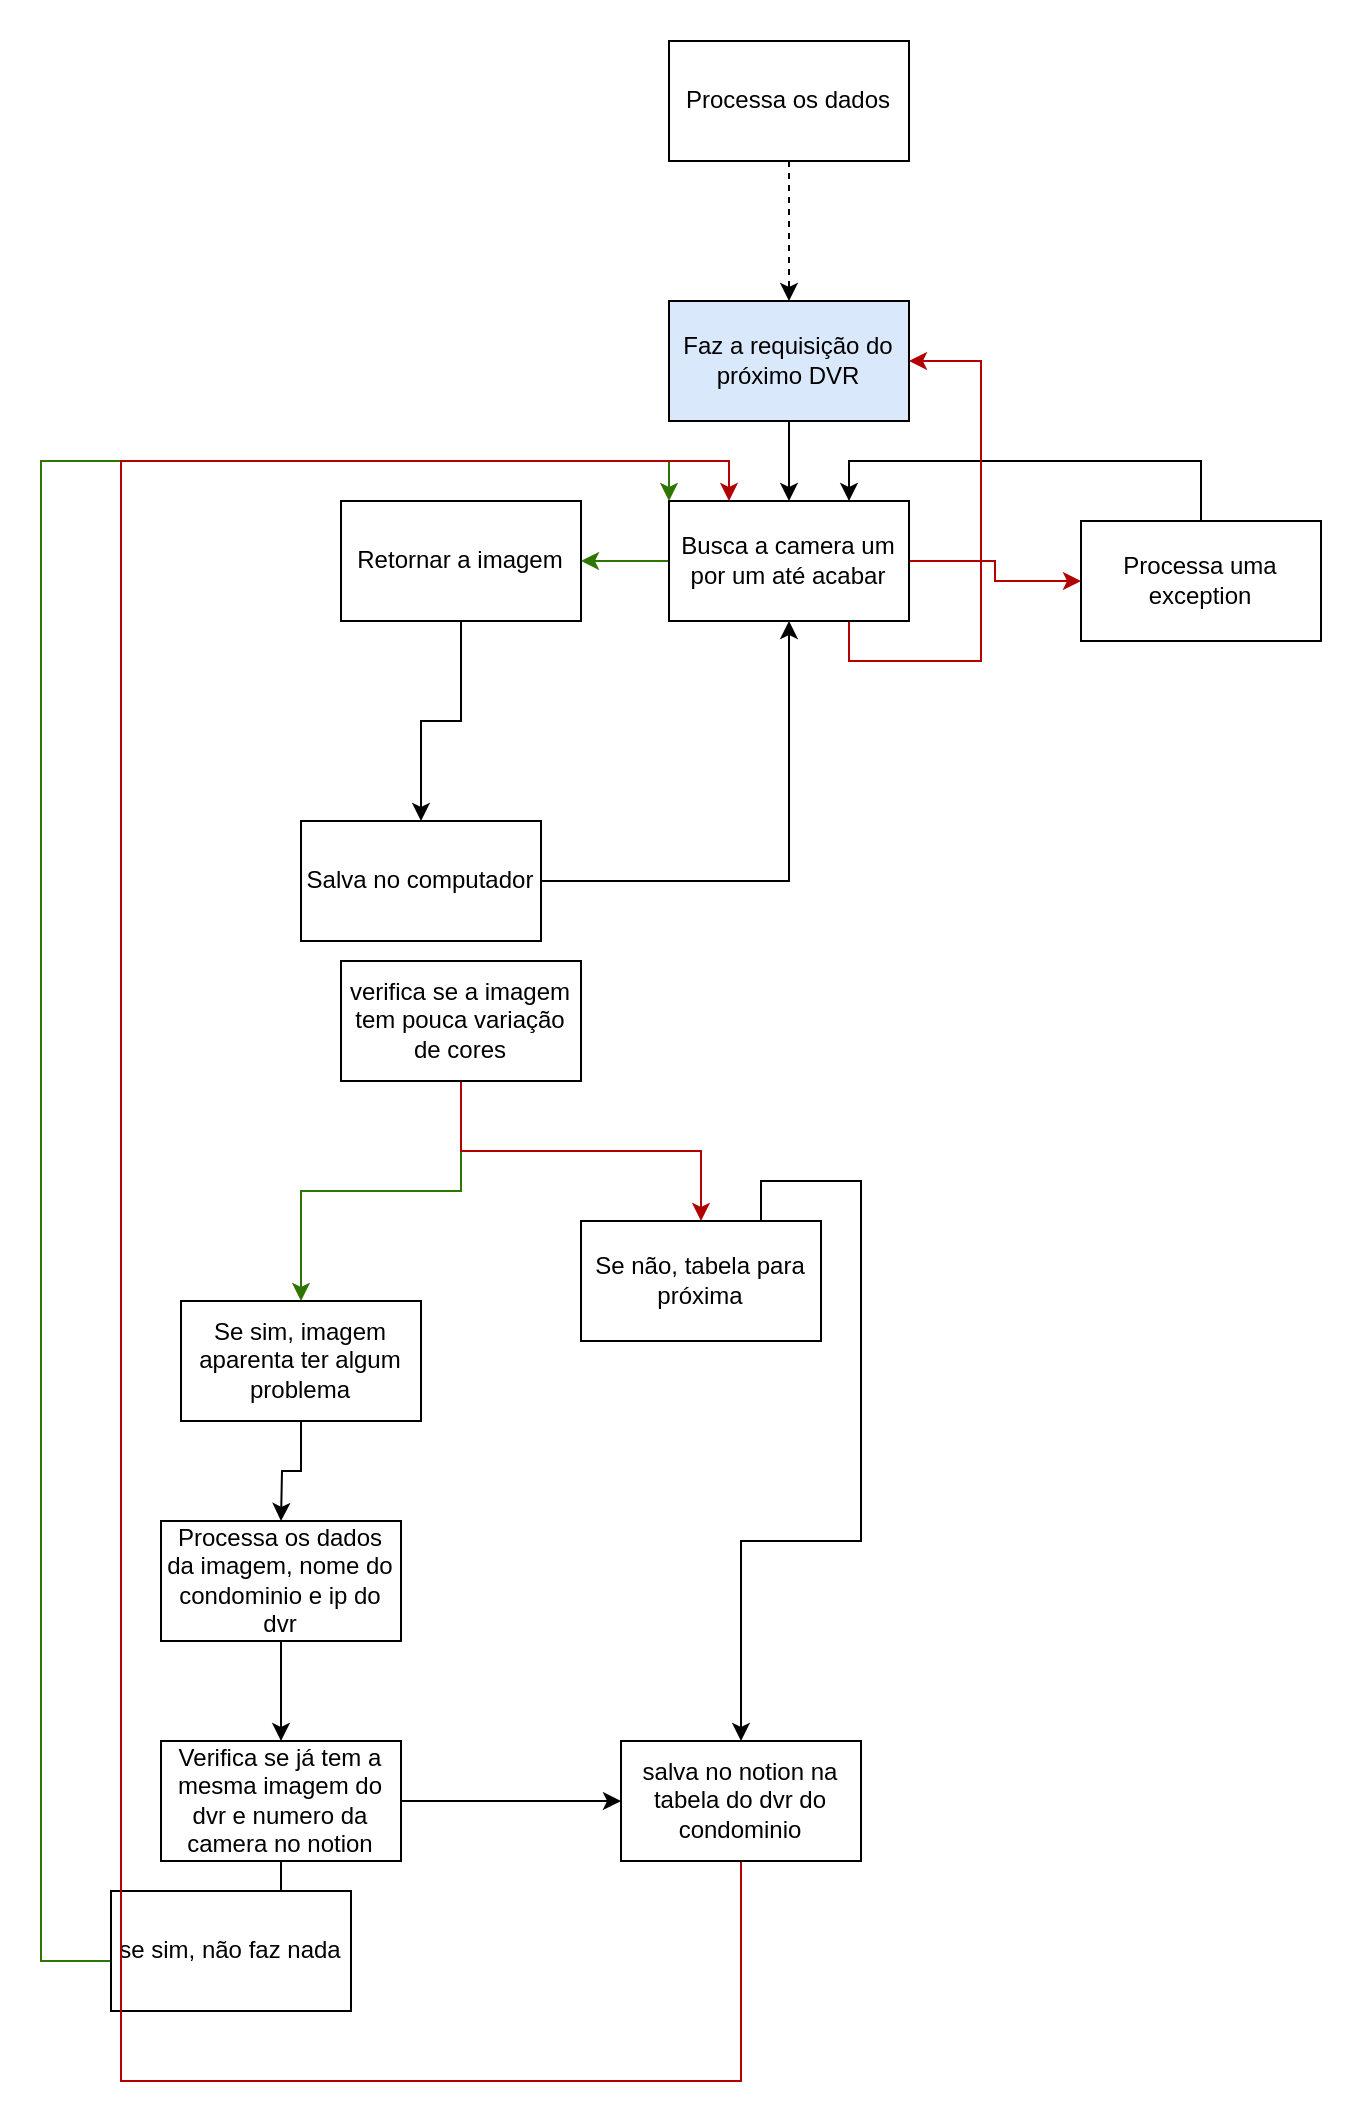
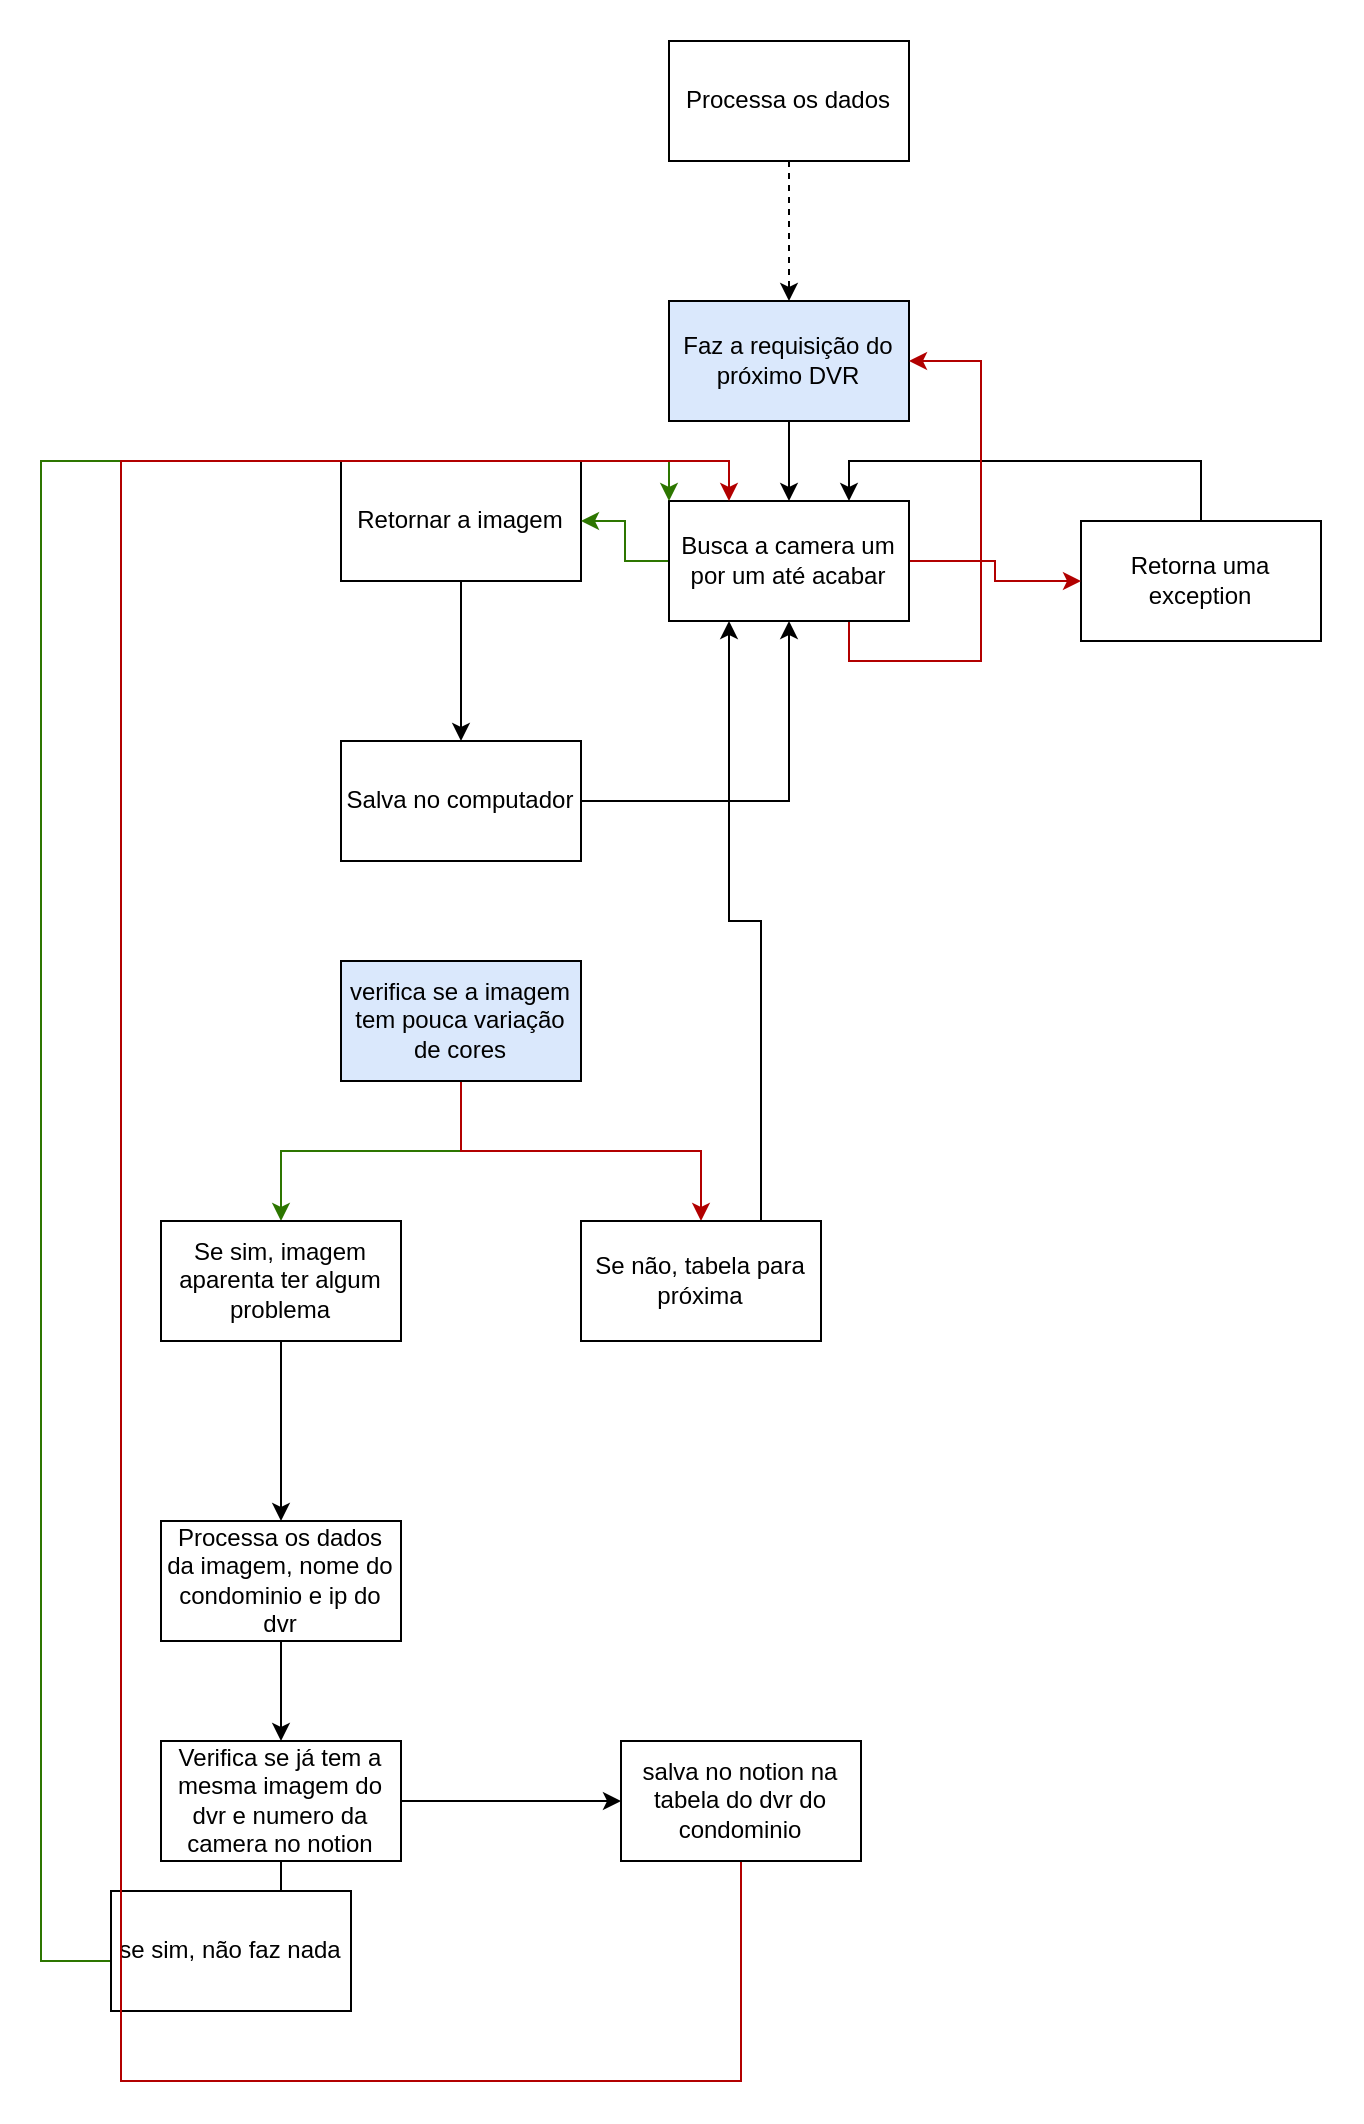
  <mxCell id="0" />
  <mxCell id="1" parent="0" />
  <mxCell id="2" style="edgeStyle=orthogonalEdgeStyle;rounded=0;orthogonalLoop=1;jettySize=auto;html=1;entryX=0.5;entryY=0;entryDx=0;entryDy=0;dashed=1;" edge="1" parent="1" source="3" target="5"><mxGeometry relative="1" as="geometry"><mxPoint x="390" y="-30" as="targetPoint" /></mxGeometry></mxCell>
  <mxCell id="3" value="Processa os dados" style="rounded=0;whiteSpace=wrap;html=1;" vertex="1" parent="1"><mxGeometry x="334" y="20" width="120" height="60" as="geometry" /></mxCell>
  <mxCell id="4" style="edgeStyle=orthogonalEdgeStyle;rounded=0;orthogonalLoop=1;jettySize=auto;html=1;entryX=0.5;entryY=0;entryDx=0;entryDy=0;" edge="1" parent="1" source="5" target="15"><mxGeometry relative="1" as="geometry" /></mxCell>
  <mxCell id="5" value="Faz a requisição do próximo DVR" style="rounded=0;whiteSpace=wrap;html=1;fillColor=#dae8fc;" vertex="1" parent="1"><mxGeometry x="334" y="150" width="120" height="60" as="geometry" /></mxCell>
  <mxCell id="6" style="edgeStyle=orthogonalEdgeStyle;rounded=0;orthogonalLoop=1;jettySize=auto;html=1;entryX=0.5;entryY=0;entryDx=0;entryDy=0;" edge="1" parent="1" source="7" target="11"><mxGeometry relative="1" as="geometry" /></mxCell>
- <mxCell id="7" value="Retornar a imagem" style="rounded=0;whiteSpace=wrap;html=1;" vertex="1" parent="1"><mxGeometry x="170" y="250" width="120" height="60" as="geometry" /></mxCell>
+ <mxCell id="7" value="Retornar a imagem" style="rounded=0;whiteSpace=wrap;html=1;" vertex="1" parent="1"><mxGeometry x="170" y="230" width="120" height="60" as="geometry" /></mxCell>
  <mxCell id="8" style="edgeStyle=orthogonalEdgeStyle;rounded=0;orthogonalLoop=1;jettySize=auto;html=1;entryX=0.75;entryY=0;entryDx=0;entryDy=0;" edge="1" parent="1" source="9" target="15"><mxGeometry relative="1" as="geometry"><mxPoint x="550" y="200" as="targetPoint" /><Array as="points"><mxPoint x="600" y="230" /><mxPoint x="424" y="230" /></Array></mxGeometry></mxCell>
- <mxCell id="9" value="Processa uma exception" style="rounded=0;whiteSpace=wrap;html=1;" vertex="1" parent="1"><mxGeometry x="540" y="260" width="120" height="60" as="geometry" /></mxCell>
+ <mxCell id="9" value="Retorna uma exception" style="rounded=0;whiteSpace=wrap;html=1;" vertex="1" parent="1"><mxGeometry x="540" y="260" width="120" height="60" as="geometry" /></mxCell>
  <mxCell id="10" style="edgeStyle=orthogonalEdgeStyle;rounded=0;orthogonalLoop=1;jettySize=auto;html=1;" edge="1" parent="1" source="11" target="15"><mxGeometry relative="1" as="geometry" /></mxCell>
- <mxCell id="11" value="Salva no computador" style="rounded=0;whiteSpace=wrap;html=1;" vertex="1" parent="1"><mxGeometry x="150" y="410" width="120" height="60" as="geometry" /></mxCell>
+ <mxCell id="11" value="Salva no computador" style="rounded=0;whiteSpace=wrap;html=1;" vertex="1" parent="1"><mxGeometry x="170" y="370" width="120" height="60" as="geometry" /></mxCell>
  <mxCell id="12" style="edgeStyle=orthogonalEdgeStyle;rounded=0;orthogonalLoop=1;jettySize=auto;html=1;entryX=1;entryY=0.5;entryDx=0;entryDy=0;fillColor=#60a917;strokeColor=#2D7600;" edge="1" parent="1" source="15" target="7"><mxGeometry relative="1" as="geometry" /></mxCell>
  <mxCell id="13" style="edgeStyle=orthogonalEdgeStyle;rounded=0;orthogonalLoop=1;jettySize=auto;html=1;entryX=0;entryY=0.5;entryDx=0;entryDy=0;fillColor=#e51400;strokeColor=#B20000;" edge="1" parent="1" source="15" target="9"><mxGeometry relative="1" as="geometry" /></mxCell>
  <mxCell id="14" style="edgeStyle=orthogonalEdgeStyle;rounded=0;orthogonalLoop=1;jettySize=auto;html=1;entryX=1;entryY=0.5;entryDx=0;entryDy=0;exitX=0.75;exitY=1;exitDx=0;exitDy=0;fillColor=#e51400;strokeColor=#B20000;" edge="1" parent="1" source="15" target="5"><mxGeometry relative="1" as="geometry"><Array as="points"><mxPoint x="424" y="330" /><mxPoint x="490" y="330" /><mxPoint x="490" y="180" /></Array></mxGeometry></mxCell>
  <mxCell id="15" value="Busca a camera um por um até acabar" style="rounded=0;whiteSpace=wrap;html=1;" vertex="1" parent="1"><mxGeometry x="334" y="250" width="120" height="60" as="geometry" /></mxCell>
  <mxCell id="16" style="edgeStyle=orthogonalEdgeStyle;rounded=0;orthogonalLoop=1;jettySize=auto;html=1;entryX=0.5;entryY=0;entryDx=0;entryDy=0;fillColor=#60a917;strokeColor=#2D7600;" edge="1" parent="1" source="18" target="20"><mxGeometry relative="1" as="geometry"><mxPoint x="230" y="600" as="targetPoint" /></mxGeometry></mxCell>
  <mxCell id="17" style="edgeStyle=orthogonalEdgeStyle;rounded=0;orthogonalLoop=1;jettySize=auto;html=1;entryX=0.5;entryY=0;entryDx=0;entryDy=0;fillColor=#e51400;strokeColor=#B20000;" edge="1" parent="1" source="18" target="31"><mxGeometry relative="1" as="geometry" /></mxCell>
- <mxCell id="18" value="verifica se a imagem tem pouca variação de cores" style="rounded=0;whiteSpace=wrap;html=1;" vertex="1" parent="1"><mxGeometry x="170" y="480" width="120" height="60" as="geometry" /></mxCell>
+ <mxCell id="18" value="verifica se a imagem tem pouca variação de cores" style="rounded=0;whiteSpace=wrap;html=1;fillColor=#dae8fc;" vertex="1" parent="1"><mxGeometry x="170" y="480" width="120" height="60" as="geometry" /></mxCell>
  <mxCell id="19" style="edgeStyle=orthogonalEdgeStyle;rounded=0;orthogonalLoop=1;jettySize=auto;html=1;" edge="1" parent="1" source="20"><mxGeometry relative="1" as="geometry"><mxPoint x="140" y="760" as="targetPoint" /></mxGeometry></mxCell>
- <mxCell id="20" value="Se sim, imagem aparenta ter algum problema" style="rounded=0;whiteSpace=wrap;html=1;" vertex="1" parent="1"><mxGeometry x="90" y="650" width="120" height="60" as="geometry" /></mxCell>
+ <mxCell id="20" value="Se sim, imagem aparenta ter algum problema" style="rounded=0;whiteSpace=wrap;html=1;" vertex="1" parent="1"><mxGeometry x="80" y="610" width="120" height="60" as="geometry" /></mxCell>
  <mxCell id="21" style="edgeStyle=orthogonalEdgeStyle;rounded=0;orthogonalLoop=1;jettySize=auto;html=1;entryX=0.5;entryY=0;entryDx=0;entryDy=0;" edge="1" parent="1" source="22" target="25"><mxGeometry relative="1" as="geometry"><mxPoint x="140" y="920" as="targetPoint" /></mxGeometry></mxCell>
  <mxCell id="22" value="Processa os dados da imagem, nome do condominio e ip do dvr" style="rounded=0;whiteSpace=wrap;html=1;" vertex="1" parent="1"><mxGeometry x="80" y="760" width="120" height="60" as="geometry" /></mxCell>
  <mxCell id="23" style="edgeStyle=orthogonalEdgeStyle;rounded=0;orthogonalLoop=1;jettySize=auto;html=1;entryX=0.5;entryY=0;entryDx=0;entryDy=0;" edge="1" parent="1" source="25" target="27"><mxGeometry relative="1" as="geometry" /></mxCell>
  <mxCell id="24" style="edgeStyle=orthogonalEdgeStyle;rounded=0;orthogonalLoop=1;jettySize=auto;html=1;entryX=0;entryY=0.5;entryDx=0;entryDy=0;" edge="1" parent="1" source="25" target="29"><mxGeometry relative="1" as="geometry"><mxPoint x="340" y="900" as="targetPoint" /></mxGeometry></mxCell>
  <mxCell id="25" value="Verifica se já tem a mesma imagem do dvr e numero da camera no notion" style="rounded=0;whiteSpace=wrap;html=1;" vertex="1" parent="1"><mxGeometry x="80" y="870" width="120" height="60" as="geometry" /></mxCell>
  <mxCell id="26" style="edgeStyle=orthogonalEdgeStyle;rounded=0;orthogonalLoop=1;jettySize=auto;html=1;entryX=0;entryY=0;entryDx=0;entryDy=0;fillColor=#60a917;strokeColor=#2D7600;" edge="1" parent="1" source="27" target="15"><mxGeometry relative="1" as="geometry"><Array as="points"><mxPoint x="20" y="980" /><mxPoint x="20" y="230" /><mxPoint x="334" y="230" /></Array></mxGeometry></mxCell>
  <mxCell id="27" value="se sim, não faz nada" style="rounded=0;whiteSpace=wrap;html=1;" vertex="1" parent="1"><mxGeometry x="55" y="945" width="120" height="60" as="geometry" /></mxCell>
  <mxCell id="28" style="edgeStyle=orthogonalEdgeStyle;rounded=0;orthogonalLoop=1;jettySize=auto;html=1;entryX=0.25;entryY=0;entryDx=0;entryDy=0;fillColor=#e51400;strokeColor=#B20000;" edge="1" parent="1" source="29" target="15"><mxGeometry relative="1" as="geometry"><mxPoint x="10" y="200" as="targetPoint" /><Array as="points"><mxPoint x="370" y="1040" /><mxPoint x="60" y="1040" /><mxPoint x="60" y="230" /><mxPoint x="364" y="230" /></Array></mxGeometry></mxCell>
  <mxCell id="29" value="salva no notion na tabela do dvr do condominio" style="rounded=0;whiteSpace=wrap;html=1;" vertex="1" parent="1"><mxGeometry x="310" y="870" width="120" height="60" as="geometry" /></mxCell>
- <mxCell id="30" style="edgeStyle=orthogonalEdgeStyle;rounded=0;orthogonalLoop=1;jettySize=auto;html=1;exitX=0.75;exitY=0;exitDx=0;exitDy=0;" edge="1" parent="1" source="31" target="29"><mxGeometry relative="1" as="geometry" /></mxCell>
+ <mxCell id="30" style="edgeStyle=orthogonalEdgeStyle;rounded=0;orthogonalLoop=1;jettySize=auto;html=1;exitX=0.75;exitY=0;exitDx=0;exitDy=0;entryX=0.25;entryY=1;entryDx=0;entryDy=0;" edge="1" parent="1" source="31" target="15"><mxGeometry relative="1" as="geometry" /></mxCell>
  <mxCell id="31" value="Se não, tabela para próxima" style="rounded=0;whiteSpace=wrap;html=1;" vertex="1" parent="1"><mxGeometry x="290" y="610" width="120" height="60" as="geometry" /></mxCell>
